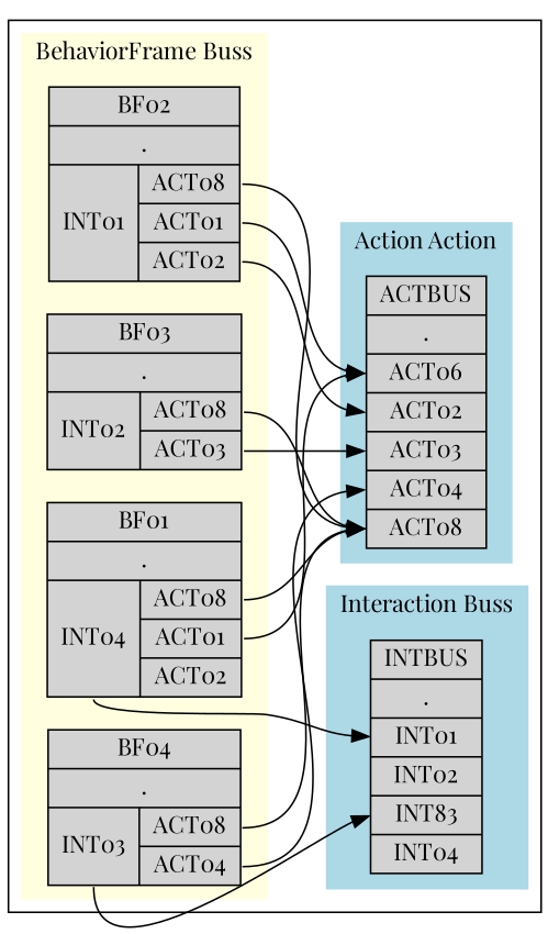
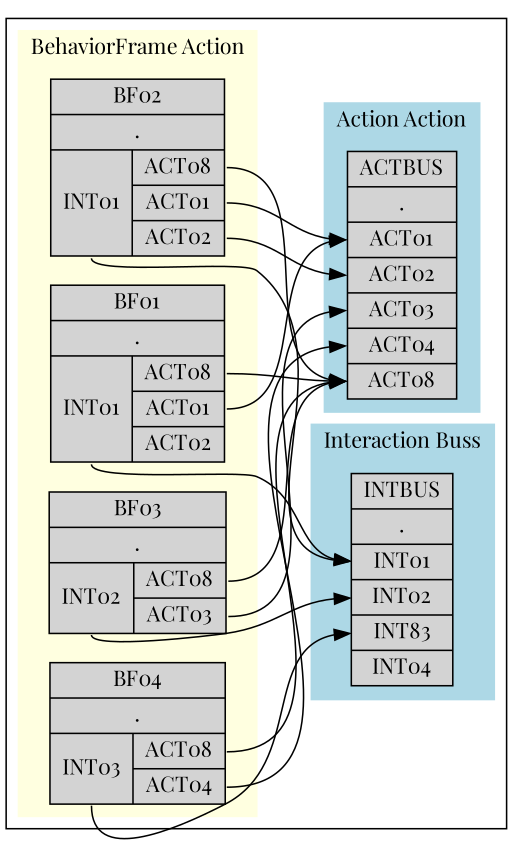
  digraph {
    fontname="Playfair Display"
    rankdir=LR
    node [fontname="Playfair Display" shape=record style=filled]
    edge [fontname="Playfair Display" headport=act08 tailport=act08]
-   n1 [label="<bf01> BF01|<f1>.|{<int01>INT04|{<act08>ACT08|<act01>ACT01|<act02>ACT02}}"]
+   n1 [label="<bf01> BF01|<f1>.|{<int01>INT01|{<act08>ACT08|<act01>ACT01|<act02>ACT02}}"]
    n2 [label="<bf02> BF02|<f1>.|{<int01>INT01|{<act08>ACT08|<act01>ACT01|<act02>ACT02}}"]
    n3 [label="<bf03> BF03|<f1>.|{<int02>INT02|{<act08>ACT08|<act03>ACT03}}"]
    n4 [label="<bf04> BF04|<f1>.|{<int03>INT03|{<act08>ACT08|<act04>ACT04}}"]
    n5 [label="<intbus> INTBUS|.|<int01> INT01|<int02>INT02|<int03>INT83|<int04>INT04"]
-   n6 [label="<actbus> ACTBUS|.|<act01> ACT06|<act02>ACT02|<act03>ACT03|<act04>ACT04|<act08>ACT08"]
+   n6 [label="<actbus> ACTBUS|.|<act01> ACT01|<act02>ACT02|<act03>ACT03|<act04>ACT04|<act08>ACT08"]
    subgraph cluster_1 {
      subgraph cluster_2 {
        color=lightyellow
-       label="BehaviorFrame Buss"
+       label="BehaviorFrame Action"
        style=filled
        n1
        n2
        n3
        n4
      }
      subgraph cluster_3 {
        color=lightblue
        label="Interaction Buss"
        style=filled
        n5
      }
      subgraph cluster_4 {
        color=lightblue
        label="Action Action"
        style=filled
        n6
      }
    }
    n1 -> n5 [headport=int01 tailport=int01]
    n1 -> n6 [headport=act01 tailport=act01]
    n1 -> n6
+   n2 -> n5 [headport=int01 tailport=int01]
    n2 -> n6 [headport=act01 tailport=act01]
    n2 -> n6
    n2 -> n6 [headport=act02 tailport=act02]
+   n3 -> n5 [headport=int02 tailport=int02]
    n3 -> n6 [headport=act03 tailport=act03]
    n3 -> n6
    n4 -> n5 [headport=int03 tailport=int03]
    n4 -> n6 [headport=act04 tailport=act04]
    n4 -> n6
  }
